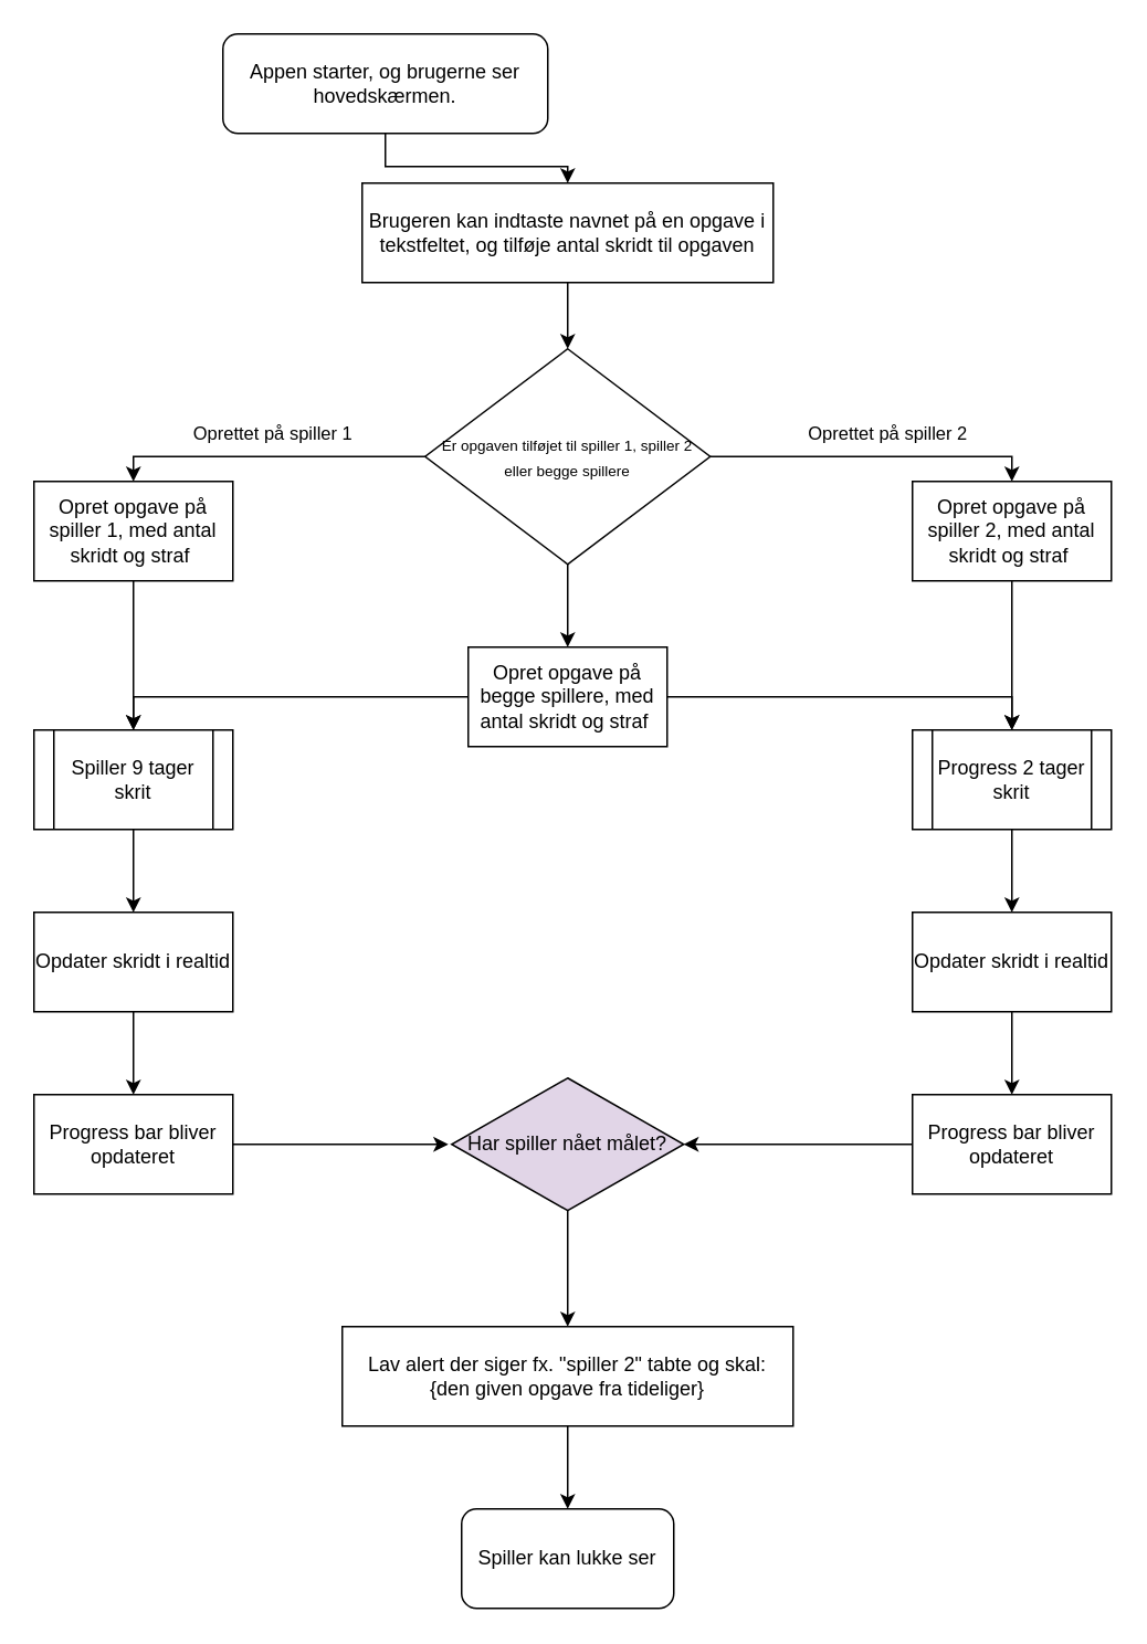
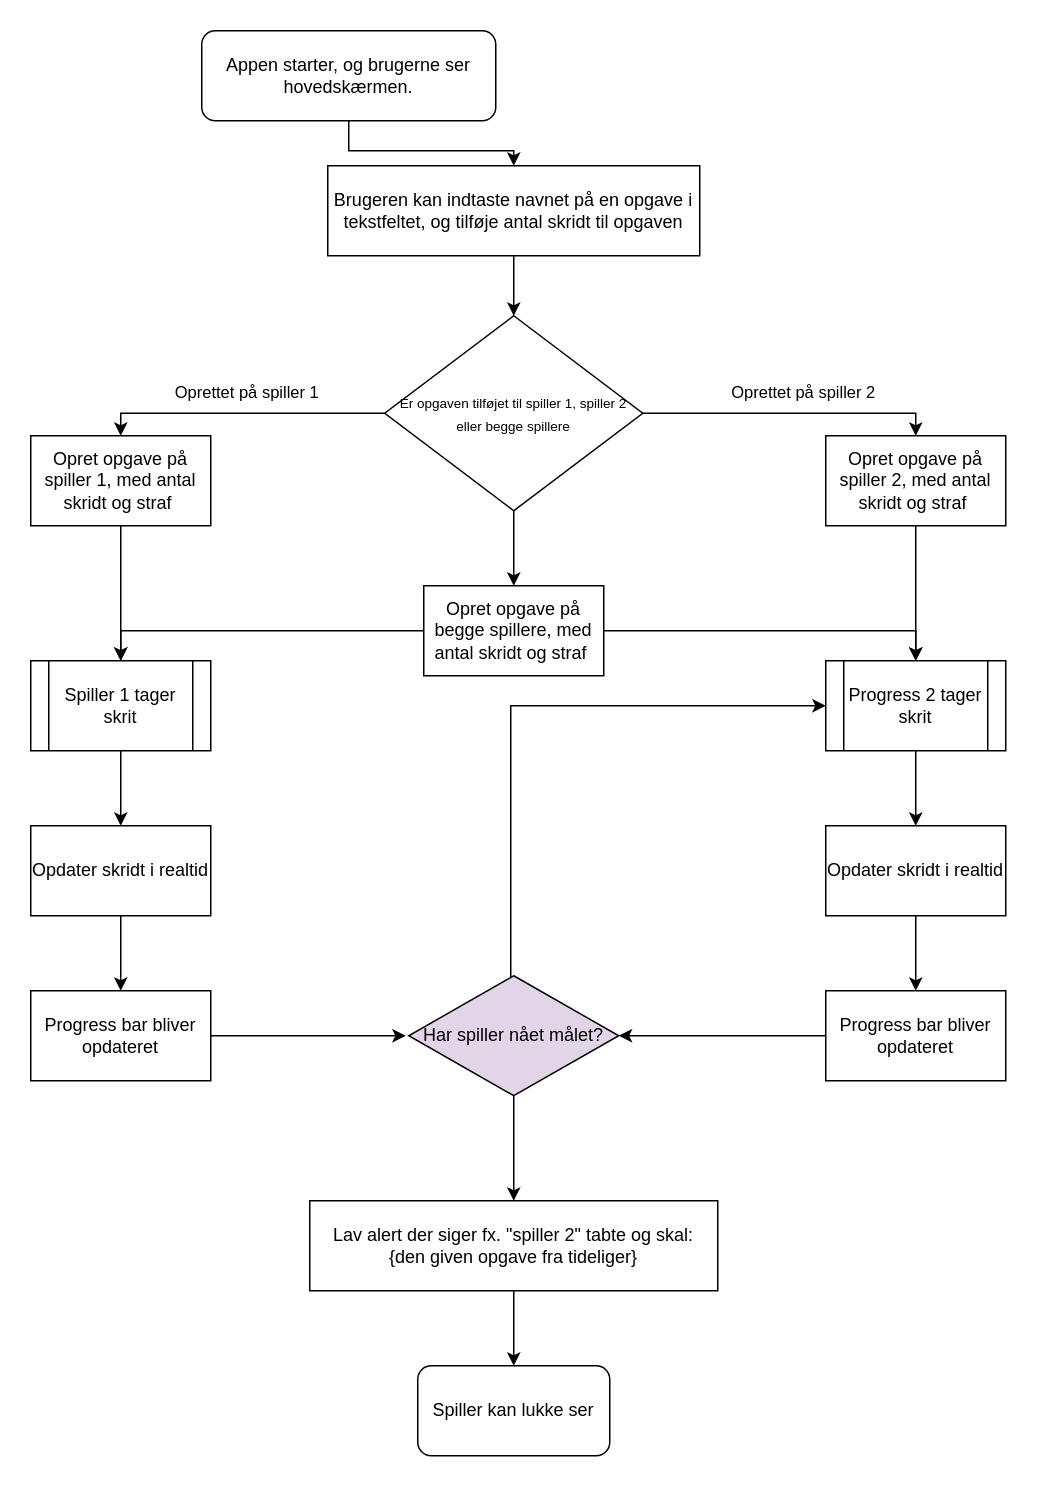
  <mxCell id="0" />
  <mxCell id="1" parent="0" />
  <mxCell id="2" style="edgeStyle=orthogonalEdgeStyle;rounded=0;orthogonalLoop=1;jettySize=auto;html=1;" edge="1" parent="1" source="3" target="5"><mxGeometry relative="1" as="geometry"><mxPoint x="342" y="150" as="targetPoint" /></mxGeometry></mxCell>
  <mxCell id="3" value="Appen starter, og brugerne ser hovedskærmen." style="rounded=1;whiteSpace=wrap;html=1;" vertex="1" parent="1"><mxGeometry x="134" y="20" width="196" height="60" as="geometry" /></mxCell>
  <mxCell id="4" style="edgeStyle=orthogonalEdgeStyle;rounded=0;orthogonalLoop=1;jettySize=auto;html=1;" edge="1" parent="1" source="5"><mxGeometry relative="1" as="geometry"><mxPoint x="342" y="210" as="targetPoint" /></mxGeometry></mxCell>
  <mxCell id="5" value="Brugeren kan indtaste navnet på en opgave i tekstfeltet, og tilføje antal skridt til opgaven" style="rounded=0;whiteSpace=wrap;html=1;" vertex="1" parent="1"><mxGeometry x="218" y="110" width="248" height="60" as="geometry" /></mxCell>
  <mxCell id="6" style="edgeStyle=orthogonalEdgeStyle;rounded=0;orthogonalLoop=1;jettySize=auto;html=1;entryX=0.5;entryY=0;entryDx=0;entryDy=0;" edge="1" parent="1" source="11" target="13"><mxGeometry relative="1" as="geometry"><mxPoint x="150" y="275" as="targetPoint" /><Array as="points"><mxPoint x="80" y="275" /></Array></mxGeometry></mxCell>
  <mxCell id="7" value="Oprettet på spiller 1" style="edgeLabel;html=1;align=center;verticalAlign=middle;resizable=0;points=[];" vertex="1" connectable="0" parent="6"><mxGeometry x="-0.023" y="1" relative="1" as="geometry"><mxPoint y="-16" as="offset" /></mxGeometry></mxCell>
  <mxCell id="8" style="edgeStyle=orthogonalEdgeStyle;rounded=0;orthogonalLoop=1;jettySize=auto;html=1;exitX=1;exitY=0.5;exitDx=0;exitDy=0;entryX=0.5;entryY=0;entryDx=0;entryDy=0;" edge="1" parent="1" source="11" target="15"><mxGeometry relative="1" as="geometry"><mxPoint x="610" y="275" as="targetPoint" /><Array as="points"><mxPoint x="610" y="275" /></Array></mxGeometry></mxCell>
  <mxCell id="9" value="Oprettet på spiller 2" style="edgeLabel;html=1;align=center;verticalAlign=middle;resizable=0;points=[];" vertex="1" connectable="0" parent="8"><mxGeometry x="0.081" relative="1" as="geometry"><mxPoint y="-15" as="offset" /></mxGeometry></mxCell>
  <mxCell id="10" style="edgeStyle=orthogonalEdgeStyle;rounded=0;orthogonalLoop=1;jettySize=auto;html=1;" edge="1" parent="1" source="11"><mxGeometry relative="1" as="geometry"><mxPoint x="342" y="390" as="targetPoint" /></mxGeometry></mxCell>
  <mxCell id="11" value="&lt;font style=&quot;font-size: 9px;&quot;&gt;Er opgaven tilføjet til spiller 1, spiller 2 eller begge spillere&lt;/font&gt;" style="rhombus;whiteSpace=wrap;html=1;" vertex="1" parent="1"><mxGeometry x="256" y="210" width="172" height="130" as="geometry" /></mxCell>
  <mxCell id="12" style="edgeStyle=orthogonalEdgeStyle;rounded=0;orthogonalLoop=1;jettySize=auto;html=1;" edge="1" parent="1" source="13"><mxGeometry relative="1" as="geometry"><mxPoint x="80" y="440" as="targetPoint" /><Array as="points"><mxPoint x="80" y="430" /><mxPoint x="80" y="430" /></Array></mxGeometry></mxCell>
  <mxCell id="13" value="Opret opgave på spiller 1, med antal skridt og straf&amp;nbsp;" style="rounded=0;whiteSpace=wrap;html=1;" vertex="1" parent="1"><mxGeometry x="20" y="290" width="120" height="60" as="geometry" /></mxCell>
  <mxCell id="14" style="edgeStyle=orthogonalEdgeStyle;rounded=0;orthogonalLoop=1;jettySize=auto;html=1;entryX=0.5;entryY=0;entryDx=0;entryDy=0;" edge="1" parent="1" source="15" target="22"><mxGeometry relative="1" as="geometry" /></mxCell>
  <mxCell id="15" value="Opret opgave på spiller 2, med antal skridt og straf&amp;nbsp;" style="rounded=0;whiteSpace=wrap;html=1;" vertex="1" parent="1"><mxGeometry x="550" y="290" width="120" height="60" as="geometry" /></mxCell>
  <mxCell id="16" style="edgeStyle=orthogonalEdgeStyle;rounded=0;orthogonalLoop=1;jettySize=auto;html=1;entryX=0.5;entryY=0;entryDx=0;entryDy=0;" edge="1" parent="1" source="18" target="22"><mxGeometry relative="1" as="geometry" /></mxCell>
  <mxCell id="17" style="edgeStyle=orthogonalEdgeStyle;rounded=0;orthogonalLoop=1;jettySize=auto;html=1;entryX=0.5;entryY=0;entryDx=0;entryDy=0;" edge="1" parent="1" source="18" target="20"><mxGeometry relative="1" as="geometry" /></mxCell>
  <mxCell id="18" value="Opret opgave på begge spillere, med antal skridt og straf&amp;nbsp;" style="rounded=0;whiteSpace=wrap;html=1;" vertex="1" parent="1"><mxGeometry x="282" y="390" width="120" height="60" as="geometry" /></mxCell>
  <mxCell id="19" style="edgeStyle=orthogonalEdgeStyle;rounded=0;orthogonalLoop=1;jettySize=auto;html=1;" edge="1" parent="1" source="20"><mxGeometry relative="1" as="geometry"><mxPoint x="80" y="550" as="targetPoint" /></mxGeometry></mxCell>
- <mxCell id="20" value="Spiller 9 tager skrit" style="shape=process;whiteSpace=wrap;html=1;backgroundOutline=1;" vertex="1" parent="1"><mxGeometry x="20" y="440" width="120" height="60" as="geometry" /></mxCell>
+ <mxCell id="20" value="Spiller 1 tager skrit" style="shape=process;whiteSpace=wrap;html=1;backgroundOutline=1;" vertex="1" parent="1"><mxGeometry x="20" y="440" width="120" height="60" as="geometry" /></mxCell>
  <mxCell id="21" style="edgeStyle=orthogonalEdgeStyle;rounded=0;orthogonalLoop=1;jettySize=auto;html=1;entryX=0.5;entryY=0;entryDx=0;entryDy=0;" edge="1" parent="1" source="22" target="26"><mxGeometry relative="1" as="geometry" /></mxCell>
  <mxCell id="22" value="Progress 2 tager skrit" style="shape=process;whiteSpace=wrap;html=1;backgroundOutline=1;" vertex="1" parent="1"><mxGeometry x="550" y="440" width="120" height="60" as="geometry" /></mxCell>
  <mxCell id="23" style="edgeStyle=orthogonalEdgeStyle;rounded=0;orthogonalLoop=1;jettySize=auto;html=1;entryX=0.5;entryY=0;entryDx=0;entryDy=0;" edge="1" parent="1" source="24" target="28"><mxGeometry relative="1" as="geometry" /></mxCell>
  <mxCell id="24" value="Opdater skridt i realtid" style="rounded=0;whiteSpace=wrap;html=1;" vertex="1" parent="1"><mxGeometry x="20" y="550" width="120" height="60" as="geometry" /></mxCell>
  <mxCell id="25" style="edgeStyle=orthogonalEdgeStyle;rounded=0;orthogonalLoop=1;jettySize=auto;html=1;entryX=0.5;entryY=0;entryDx=0;entryDy=0;" edge="1" parent="1" source="26" target="30"><mxGeometry relative="1" as="geometry" /></mxCell>
  <mxCell id="26" value="Opdater skridt i realtid" style="rounded=0;whiteSpace=wrap;html=1;" vertex="1" parent="1"><mxGeometry x="550" y="550" width="120" height="60" as="geometry" /></mxCell>
  <mxCell id="27" style="edgeStyle=orthogonalEdgeStyle;rounded=0;orthogonalLoop=1;jettySize=auto;html=1;" edge="1" parent="1" source="28"><mxGeometry relative="1" as="geometry"><mxPoint x="270" y="690" as="targetPoint" /></mxGeometry></mxCell>
  <mxCell id="28" value="Progress bar bliver opdateret" style="rounded=0;whiteSpace=wrap;html=1;" vertex="1" parent="1"><mxGeometry x="20" y="660" width="120" height="60" as="geometry" /></mxCell>
  <mxCell id="29" style="edgeStyle=orthogonalEdgeStyle;rounded=0;orthogonalLoop=1;jettySize=auto;html=1;entryX=1;entryY=0.5;entryDx=0;entryDy=0;" edge="1" parent="1" source="30" target="33"><mxGeometry relative="1" as="geometry" /></mxCell>
  <mxCell id="30" value="Progress bar bliver opdateret" style="rounded=0;whiteSpace=wrap;html=1;" vertex="1" parent="1"><mxGeometry x="550" y="660" width="120" height="60" as="geometry" /></mxCell>
+ <mxCell id="31" style="edgeStyle=orthogonalEdgeStyle;rounded=0;orthogonalLoop=1;jettySize=auto;html=1;entryX=0;entryY=0.5;entryDx=0;entryDy=0;" edge="1" parent="1" source="33" target="22"><mxGeometry relative="1" as="geometry"><Array as="points"><mxPoint x="340" y="470" /></Array></mxGeometry></mxCell>
  <mxCell id="32" style="edgeStyle=orthogonalEdgeStyle;rounded=0;orthogonalLoop=1;jettySize=auto;html=1;" edge="1" parent="1" source="33"><mxGeometry relative="1" as="geometry"><mxPoint x="342" y="800" as="targetPoint" /></mxGeometry></mxCell>
  <mxCell id="33" value="Har spiller nået målet?" style="rhombus;whiteSpace=wrap;html=1;rounded=0;fillColor=#e1d5e7;" vertex="1" parent="1"><mxGeometry x="272" y="650" width="140" height="80" as="geometry" /></mxCell>
  <mxCell id="34" style="edgeStyle=orthogonalEdgeStyle;rounded=0;orthogonalLoop=1;jettySize=auto;html=1;" edge="1" parent="1" source="35"><mxGeometry relative="1" as="geometry"><mxPoint x="342" y="910" as="targetPoint" /></mxGeometry></mxCell>
  <mxCell id="35" value="Lav alert der siger fx. &quot;spiller 2&quot; tabte og skal: &lt;br&gt;{den given opgave fra tideliger}" style="rounded=0;whiteSpace=wrap;html=1;" vertex="1" parent="1"><mxGeometry x="206" y="800" width="272" height="60" as="geometry" /></mxCell>
  <mxCell id="36" value="Spiller kan lukke ser" style="rounded=1;whiteSpace=wrap;html=1;" vertex="1" parent="1"><mxGeometry x="278" y="910" width="128" height="60" as="geometry" /></mxCell>
